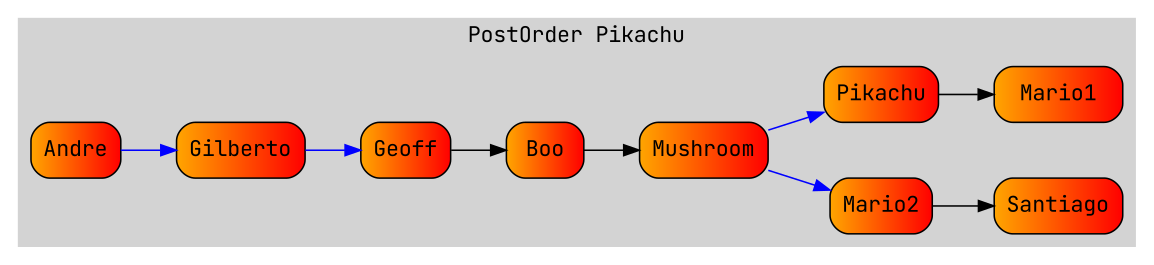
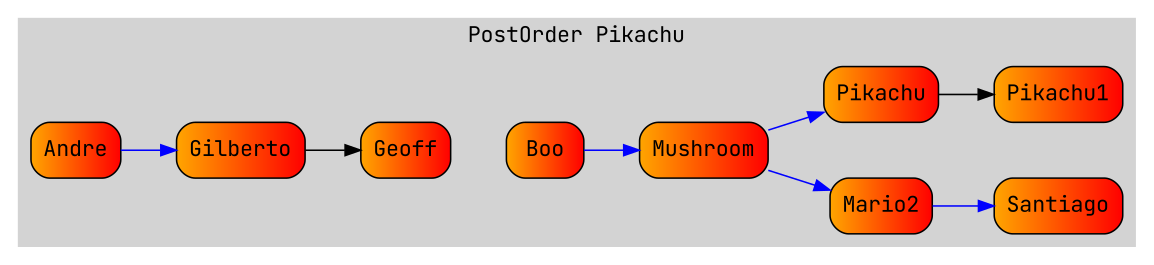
  digraph {
    fontname="JetBrains Mono"
    nodesep=0.5
    ordering=out
    rankdir=LR
    splines=compound
    node [fillcolor="orange:red" fontname="JetBrains Mono" shape=rectangle style="rounded,filled"]
    edge [color=blue fontname="JetBrains Mono"]
    n1 [height=0.5 label=Andre width=0.7]
    n2 [height=0.5 label=Gilberto width=0.7]
    n3 [height=0.5 label=Geoff width=0.7]
    n4 [height=0.5 label=Boo width=0.7]
    n5 [height=0.5 label=Mushroom width=0.7]
    n6 [height=0.5 label=Mario2 width=0.7]
    n7 [height=0.5 label=Santiago width=0.7]
    n8 [height=0.5 label=Pikachu width=0.7]
-   n9 [height=0.5 label=Mario1 width=0.7]
+   n9 [height=0.5 label=Pikachu1 width=0.7]
    subgraph cluster_1 {
      color=lightgrey
      label="PostOrder Pikachu"
      labelloc=t
      style=filled
      n1
      n2
      n3
      n4
      n5
      n6
      n7
      n8
      n9
    }
    n1 -> n2
-   n2 -> n3
-   n3 -> n4 [color=black]
-   n4 -> n5 [color=black]
+   n2 -> n3 [color=black]
+   n4 -> n5
    n5 -> n6
    n5 -> n8
-   n6 -> n7 [color=black]
+   n6 -> n7
    n8 -> n9 [color=black]
  }
